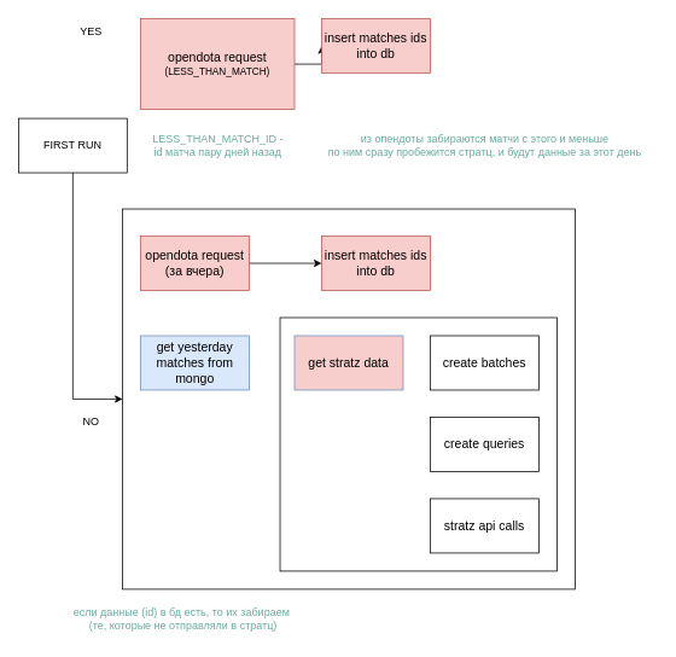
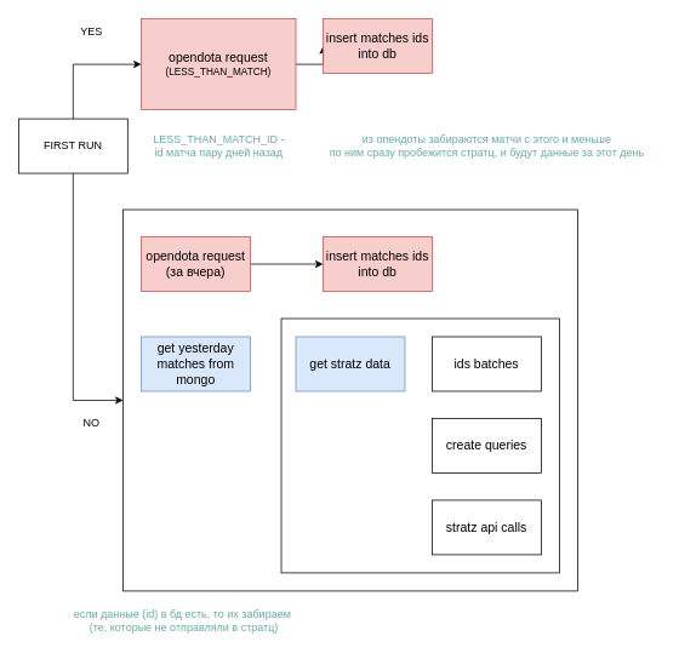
  <mxCell id="0" />
  <mxCell id="1" parent="0" />
  <mxCell id="2" value="" style="whiteSpace=wrap;html=1;fillColor=none;" parent="1" vertex="1"><mxGeometry x="309" y="350" width="306" height="280" as="geometry" /></mxCell>
  <mxCell id="3" value="" style="whiteSpace=wrap;html=1;fillColor=none;" parent="1" vertex="1"><mxGeometry x="135" y="230" width="500" height="420" as="geometry" /></mxCell>
+ <mxCell id="4" style="edgeStyle=orthogonalEdgeStyle;rounded=0;orthogonalLoop=1;jettySize=auto;html=1;exitX=0.5;exitY=0;exitDx=0;exitDy=0;entryX=0;entryY=0.5;entryDx=0;entryDy=0;" parent="1" source="6" target="8" edge="1"><mxGeometry relative="1" as="geometry" /></mxCell>
  <mxCell id="5" style="edgeStyle=orthogonalEdgeStyle;rounded=0;orthogonalLoop=1;jettySize=auto;html=1;exitX=0.5;exitY=1;exitDx=0;exitDy=0;entryX=0;entryY=0.5;entryDx=0;entryDy=0;" parent="1" source="6" target="3" edge="1"><mxGeometry relative="1" as="geometry" /></mxCell>
  <mxCell id="6" value="FIRST RUN" style="rounded=0;whiteSpace=wrap;html=1;" parent="1" vertex="1"><mxGeometry x="20" y="130" width="120" height="60" as="geometry" /></mxCell>
  <mxCell id="7" style="edgeStyle=orthogonalEdgeStyle;rounded=0;orthogonalLoop=1;jettySize=auto;html=1;exitX=1;exitY=0.5;exitDx=0;exitDy=0;entryX=0;entryY=0.5;entryDx=0;entryDy=0;" parent="1" source="8" target="9" edge="1"><mxGeometry relative="1" as="geometry" /></mxCell>
  <mxCell id="8" value="&lt;font style=&quot;&quot;&gt;&lt;span style=&quot;font-size: 14px;&quot;&gt;opendota request&lt;/span&gt;&lt;br&gt;&lt;font style=&quot;font-size: 11px;&quot;&gt;(LESS_THAN_MATCH)&lt;/font&gt;&lt;br&gt;&lt;/font&gt;" style="rounded=0;whiteSpace=wrap;html=1;fillColor=#f8cecc;strokeColor=#b85450;" parent="1" vertex="1"><mxGeometry x="155" y="20" width="170" height="100" as="geometry" /></mxCell>
  <mxCell id="9" value="&lt;font style=&quot;font-size: 14px;&quot;&gt;insert matches ids&lt;br&gt;into db&lt;/font&gt;" style="whiteSpace=wrap;html=1;fillColor=#f8cecc;strokeColor=#b85450;" parent="1" vertex="1"><mxGeometry x="355" y="20" width="120" height="60" as="geometry" /></mxCell>
  <mxCell id="10" value="YES" style="text;html=1;align=center;verticalAlign=middle;resizable=0;points=[];autosize=1;strokeColor=none;fillColor=none;" parent="1" vertex="1"><mxGeometry x="75" y="20" width="50" height="30" as="geometry" /></mxCell>
  <mxCell id="11" value="&lt;font style=&quot;font-size: 14px;&quot;&gt;get yesterday matches from &lt;br&gt;mongo&lt;/font&gt;" style="whiteSpace=wrap;html=1;fillColor=#dae8fc;strokeColor=#6c8ebf;" parent="1" vertex="1"><mxGeometry x="155" y="370" width="120" height="60" as="geometry" /></mxCell>
  <mxCell id="12" value="NO" style="text;html=1;align=center;verticalAlign=middle;resizable=0;points=[];autosize=1;strokeColor=none;fillColor=none;" parent="1" vertex="1"><mxGeometry x="80" y="450" width="40" height="30" as="geometry" /></mxCell>
  <mxCell id="13" value="" style="edgeStyle=orthogonalEdgeStyle;rounded=0;orthogonalLoop=1;jettySize=auto;html=1;" parent="1" source="14" target="15" edge="1"><mxGeometry relative="1" as="geometry" /></mxCell>
  <mxCell id="14" value="&lt;font style=&quot;font-size: 14px;&quot;&gt;opendota request&lt;br style=&quot;border-color: var(--border-color);&quot;&gt;(за вчера)&lt;/font&gt;" style="whiteSpace=wrap;html=1;fillColor=#f8cecc;strokeColor=#b85450;" parent="1" vertex="1"><mxGeometry x="155" y="260" width="120" height="60" as="geometry" /></mxCell>
  <mxCell id="15" value="&lt;font style=&quot;font-size: 14px;&quot;&gt;insert matches ids&lt;br&gt;into db&lt;/font&gt;" style="whiteSpace=wrap;html=1;fillColor=#f8cecc;strokeColor=#b85450;" parent="1" vertex="1"><mxGeometry x="355" y="260" width="120" height="60" as="geometry" /></mxCell>
- <mxCell id="16" value="&lt;font style=&quot;font-size: 14px;&quot;&gt;get stratz data&lt;/font&gt;" style="whiteSpace=wrap;html=1;fillColor=#f8cecc;strokeColor=#6c8ebf;" parent="1" vertex="1"><mxGeometry x="325" y="370" width="120" height="60" as="geometry" /></mxCell>
- <mxCell id="17" value="&lt;font style=&quot;font-size: 14px;&quot;&gt;create batches&lt;/font&gt;" style="whiteSpace=wrap;html=1;" parent="1" vertex="1"><mxGeometry x="475" y="370" width="120" height="60" as="geometry" /></mxCell>
+ <mxCell id="16" value="&lt;font style=&quot;font-size: 14px;&quot;&gt;get stratz data&lt;/font&gt;" style="whiteSpace=wrap;html=1;fillColor=#dae8fc;strokeColor=#6c8ebf;" parent="1" vertex="1"><mxGeometry x="325" y="370" width="120" height="60" as="geometry" /></mxCell>
+ <mxCell id="17" value="&lt;font style=&quot;font-size: 14px;&quot;&gt;ids batches&lt;/font&gt;" style="whiteSpace=wrap;html=1;" parent="1" vertex="1"><mxGeometry x="475" y="370" width="120" height="60" as="geometry" /></mxCell>
  <mxCell id="18" value="&lt;font style=&quot;font-size: 14px;&quot;&gt;stratz api calls&lt;/font&gt;" style="whiteSpace=wrap;html=1;" parent="1" vertex="1"><mxGeometry x="475" y="550" width="120" height="60" as="geometry" /></mxCell>
  <mxCell id="19" value="&lt;font style=&quot;font-size: 14px;&quot;&gt;create queries&lt;/font&gt;" style="whiteSpace=wrap;html=1;" parent="1" vertex="1"><mxGeometry x="475" y="460" width="120" height="60" as="geometry" /></mxCell>
  <mxCell id="20" value="&lt;font color=&quot;#67ab9f&quot;&gt;LESS_THAN_MATCH_ID -&lt;br&gt;id матча пару дней назад&lt;/font&gt;" style="text;html=1;align=center;verticalAlign=middle;resizable=0;points=[];autosize=1;strokeColor=none;fillColor=none;" vertex="1" parent="1"><mxGeometry x="155" y="140" width="170" height="40" as="geometry" /></mxCell>
  <mxCell id="21" value="&lt;font color=&quot;#67ab9f&quot;&gt;из опендоты забираются матчи с этого и меньше&lt;br&gt;по ним сразу пробежится стратц, и будут данные за этот день&lt;/font&gt;" style="text;html=1;align=center;verticalAlign=middle;resizable=0;points=[];autosize=1;strokeColor=none;fillColor=none;" vertex="1" parent="1"><mxGeometry x="345" y="140" width="380" height="40" as="geometry" /></mxCell>
  <mxCell id="22" value="&lt;font color=&quot;#67ab9f&quot;&gt;если данные (id) в бд есть, то их забираем&lt;br&gt;&amp;nbsp;(те, которые не отправляли в стратц)&lt;/font&gt;" style="text;html=1;align=center;verticalAlign=middle;resizable=0;points=[];autosize=1;strokeColor=none;fillColor=none;" vertex="1" parent="1"><mxGeometry x="65" y="663" width="270" height="40" as="geometry" /></mxCell>
